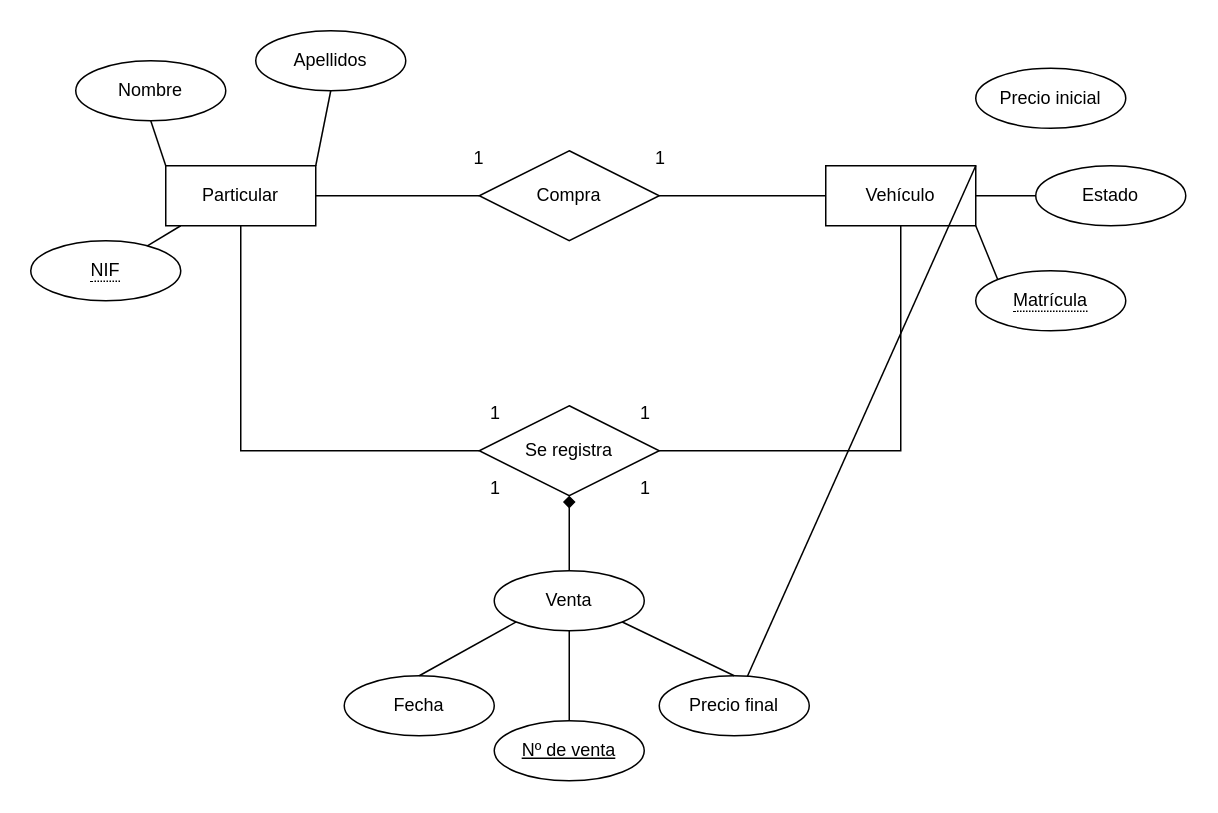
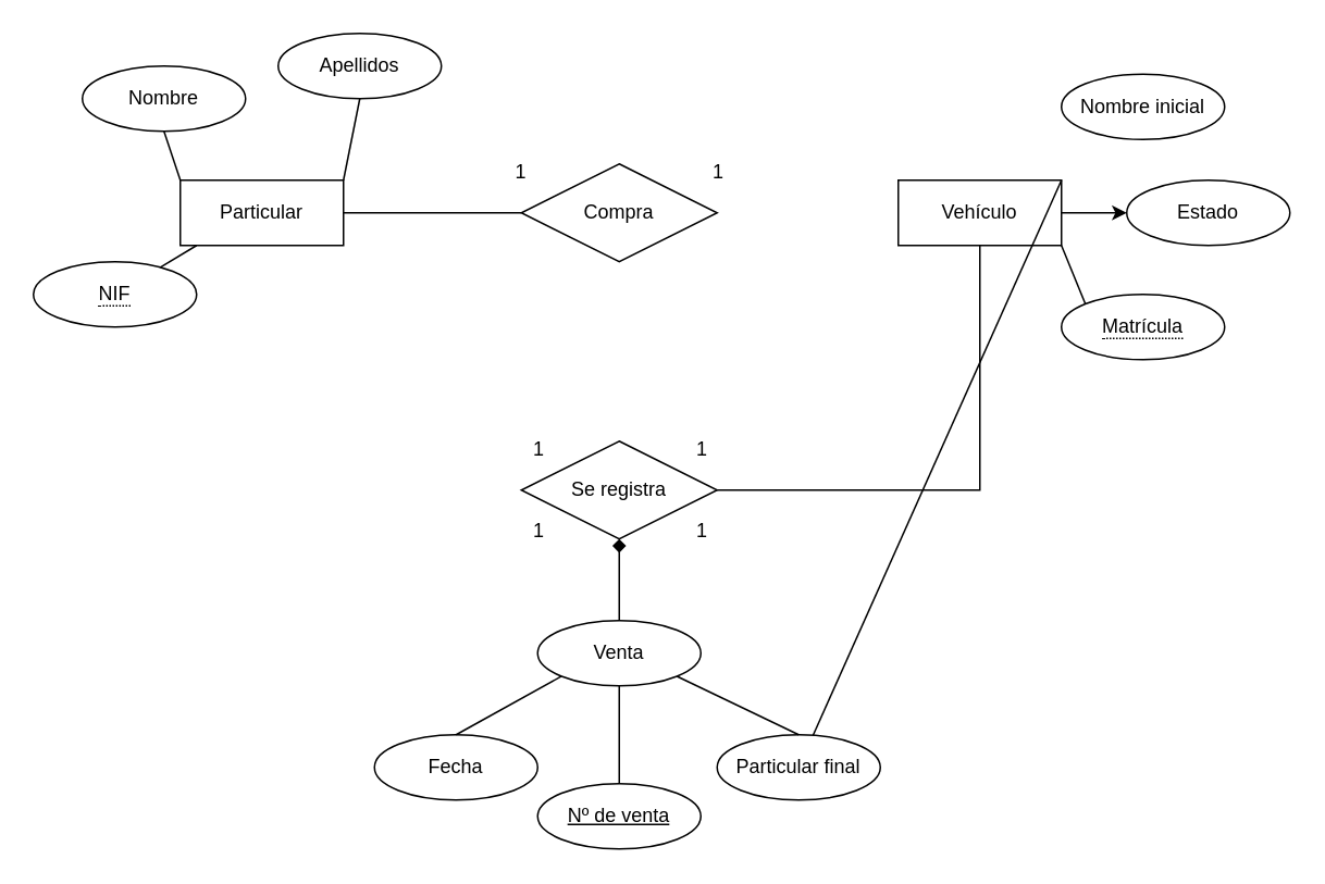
  <mxCell id="0" />
  <mxCell id="1" parent="0" />
  <mxCell id="2" value="Particular" style="whiteSpace=wrap;html=1;align=center;" vertex="1" parent="1"><mxGeometry x="110" y="110" width="100" height="40" as="geometry" /></mxCell>
  <mxCell id="3" value="Vehículo" style="whiteSpace=wrap;html=1;align=center;" vertex="1" parent="1"><mxGeometry x="550" y="110" width="100" height="40" as="geometry" /></mxCell>
  <mxCell id="4" value="Compra" style="shape=rhombus;perimeter=rhombusPerimeter;whiteSpace=wrap;html=1;align=center;" vertex="1" parent="1"><mxGeometry x="319" y="100" width="120" height="60" as="geometry" /></mxCell>
  <mxCell id="5" value="Apellidos" style="ellipse;whiteSpace=wrap;html=1;align=center;" vertex="1" parent="1"><mxGeometry x="170" y="20" width="100" height="40" as="geometry" /></mxCell>
  <mxCell id="6" value="Nombre" style="ellipse;whiteSpace=wrap;html=1;align=center;" vertex="1" parent="1"><mxGeometry x="50" y="40" width="100" height="40" as="geometry" /></mxCell>
  <mxCell id="7" value="&lt;span style=&quot;border-bottom: 1px dotted&quot;&gt;NIF&lt;/span&gt;" style="ellipse;whiteSpace=wrap;html=1;align=center;" vertex="1" parent="1"><mxGeometry x="20" y="160" width="100" height="40" as="geometry" /></mxCell>
  <mxCell id="8" value="&lt;span style=&quot;border-bottom: 1px dotted&quot;&gt;Matrícula&lt;/span&gt;" style="ellipse;whiteSpace=wrap;html=1;align=center;" vertex="1" parent="1"><mxGeometry x="650" y="180" width="100" height="40" as="geometry" /></mxCell>
- <mxCell id="9" value="Precio inicial" style="ellipse;whiteSpace=wrap;html=1;align=center;" vertex="1" parent="1"><mxGeometry x="650" y="45" width="100" height="40" as="geometry" /></mxCell>
+ <mxCell id="9" value="Nombre inicial" style="ellipse;whiteSpace=wrap;html=1;align=center;" vertex="1" parent="1"><mxGeometry x="650" y="45" width="100" height="40" as="geometry" /></mxCell>
  <mxCell id="10" value="Estado" style="ellipse;whiteSpace=wrap;html=1;align=center;" vertex="1" parent="1"><mxGeometry x="690" y="110" width="100" height="40" as="geometry" /></mxCell>
  <mxCell id="11" value="Venta" style="ellipse;whiteSpace=wrap;html=1;align=center;" vertex="1" parent="1"><mxGeometry x="329" y="380" width="100" height="40" as="geometry" /></mxCell>
- <mxCell id="12" value="Precio final" style="ellipse;whiteSpace=wrap;html=1;align=center;" vertex="1" parent="1"><mxGeometry x="439" y="450" width="100" height="40" as="geometry" /></mxCell>
+ <mxCell id="12" value="Particular final" style="ellipse;whiteSpace=wrap;html=1;align=center;" vertex="1" parent="1"><mxGeometry x="439" y="450" width="100" height="40" as="geometry" /></mxCell>
  <mxCell id="13" value="Fecha" style="ellipse;whiteSpace=wrap;html=1;align=center;" vertex="1" parent="1"><mxGeometry x="229" y="450" width="100" height="40" as="geometry" /></mxCell>
  <mxCell id="14" value="Se registra" style="shape=rhombus;perimeter=rhombusPerimeter;whiteSpace=wrap;html=1;align=center;" vertex="1" parent="1"><mxGeometry x="319" y="270" width="120" height="60" as="geometry" /></mxCell>
  <mxCell id="15" value="" style="endArrow=none;html=1;rounded=0;entryX=0.5;entryY=1;entryDx=0;entryDy=0;exitX=0;exitY=0;exitDx=0;exitDy=0;" edge="1" parent="1" source="2" target="6"><mxGeometry width="50" height="50" relative="1" as="geometry"><mxPoint x="480" y="260" as="sourcePoint" /><mxPoint x="530" y="210" as="targetPoint" /></mxGeometry></mxCell>
  <mxCell id="16" value="" style="endArrow=none;html=1;rounded=0;entryX=0.5;entryY=1;entryDx=0;entryDy=0;exitX=1;exitY=0;exitDx=0;exitDy=0;" edge="1" parent="1" source="2" target="5"><mxGeometry width="50" height="50" relative="1" as="geometry"><mxPoint x="480" y="260" as="sourcePoint" /><mxPoint x="530" y="210" as="targetPoint" /></mxGeometry></mxCell>
  <mxCell id="17" value="" style="endArrow=none;html=1;rounded=0;entryX=0.5;entryY=1;entryDx=0;entryDy=0;" edge="1" parent="1" source="7"><mxGeometry width="50" height="50" relative="1" as="geometry"><mxPoint x="440" y="260" as="sourcePoint" /><mxPoint x="120" y="150" as="targetPoint" /></mxGeometry></mxCell>
  <mxCell id="18" value="" style="endArrow=none;html=1;rounded=0;exitX=1;exitY=0;exitDx=0;exitDy=0;" edge="1" parent="1" source="3" target="12"><mxGeometry width="50" height="50" relative="1" as="geometry"><mxPoint x="460" y="260" as="sourcePoint" /><mxPoint x="510" y="210" as="targetPoint" /></mxGeometry></mxCell>
- <mxCell id="19" value="" style="endArrow=none;html=1;rounded=0;entryX=0;entryY=0.5;entryDx=0;entryDy=0;exitX=1;exitY=0.5;exitDx=0;exitDy=0;" edge="1" parent="1" source="3" target="10"><mxGeometry width="50" height="50" relative="1" as="geometry"><mxPoint x="460" y="260" as="sourcePoint" /><mxPoint x="510" y="210" as="targetPoint" /></mxGeometry></mxCell>
+ <mxCell id="19" value="" style="endArrow=classic;html=1;rounded=0;entryX=0;entryY=0.5;entryDx=0;entryDy=0;exitX=1;exitY=0.5;exitDx=0;exitDy=0;" edge="1" parent="1" source="3" target="10"><mxGeometry width="50" height="50" relative="1" as="geometry"><mxPoint x="460" y="260" as="sourcePoint" /><mxPoint x="510" y="210" as="targetPoint" /></mxGeometry></mxCell>
  <mxCell id="20" value="" style="endArrow=none;html=1;rounded=0;entryX=0;entryY=0;entryDx=0;entryDy=0;exitX=1;exitY=1;exitDx=0;exitDy=0;" edge="1" parent="1" source="3" target="8"><mxGeometry width="50" height="50" relative="1" as="geometry"><mxPoint x="460" y="260" as="sourcePoint" /><mxPoint x="510" y="210" as="targetPoint" /></mxGeometry></mxCell>
  <mxCell id="21" value="" style="endArrow=none;html=1;rounded=0;entryX=1;entryY=1;entryDx=0;entryDy=0;exitX=0.5;exitY=0;exitDx=0;exitDy=0;" edge="1" parent="1" source="12" target="11"><mxGeometry width="50" height="50" relative="1" as="geometry"><mxPoint x="479" y="380" as="sourcePoint" /><mxPoint x="529" y="330" as="targetPoint" /></mxGeometry></mxCell>
  <mxCell id="22" value="" style="endArrow=none;html=1;rounded=0;entryX=0;entryY=1;entryDx=0;entryDy=0;exitX=0.5;exitY=0;exitDx=0;exitDy=0;" edge="1" parent="1" source="13" target="11"><mxGeometry width="50" height="50" relative="1" as="geometry"><mxPoint x="479" y="380" as="sourcePoint" /><mxPoint x="529" y="330" as="targetPoint" /></mxGeometry></mxCell>
  <mxCell id="23" value="" style="endArrow=none;html=1;rounded=0;entryX=1;entryY=0.5;entryDx=0;entryDy=0;exitX=0;exitY=0.5;exitDx=0;exitDy=0;" edge="1" parent="1" source="4" target="2"><mxGeometry width="50" height="50" relative="1" as="geometry"><mxPoint x="480" y="260" as="sourcePoint" /><mxPoint x="530" y="210" as="targetPoint" /></mxGeometry></mxCell>
- <mxCell id="24" value="" style="endArrow=none;html=1;rounded=0;entryX=1;entryY=0.5;entryDx=0;entryDy=0;exitX=0;exitY=0.5;exitDx=0;exitDy=0;" edge="1" parent="1" source="3" target="4"><mxGeometry width="50" height="50" relative="1" as="geometry"><mxPoint x="480" y="260" as="sourcePoint" /><mxPoint x="530" y="210" as="targetPoint" /></mxGeometry></mxCell>
  <mxCell id="25" value="" style="endArrow=diamond;html=1;rounded=0;entryX=0.5;entryY=1;entryDx=0;entryDy=0;exitX=0.5;exitY=0;exitDx=0;exitDy=0;" edge="1" parent="1" source="11" target="14"><mxGeometry width="50" height="50" relative="1" as="geometry"><mxPoint x="480" y="300" as="sourcePoint" /><mxPoint x="530" y="250" as="targetPoint" /></mxGeometry></mxCell>
  <mxCell id="26" value="1" style="text;html=1;strokeColor=none;fillColor=none;align=center;verticalAlign=middle;whiteSpace=wrap;rounded=0;" vertex="1" parent="1"><mxGeometry x="289" y="90" width="60" height="30" as="geometry" /></mxCell>
  <mxCell id="27" value="1" style="text;html=1;strokeColor=none;fillColor=none;align=center;verticalAlign=middle;whiteSpace=wrap;rounded=0;" vertex="1" parent="1"><mxGeometry x="410" y="90" width="60" height="30" as="geometry" /></mxCell>
- <mxCell id="28" value="" style="endArrow=none;html=1;rounded=0;entryX=0.5;entryY=1;entryDx=0;entryDy=0;exitX=0;exitY=0.5;exitDx=0;exitDy=0;" edge="1" parent="1" source="14" target="2"><mxGeometry width="50" height="50" relative="1" as="geometry"><mxPoint x="480" y="310" as="sourcePoint" /><mxPoint x="530" y="260" as="targetPoint" /><Array as="points"><mxPoint x="160" y="300" /></Array></mxGeometry></mxCell>
  <mxCell id="29" value="" style="endArrow=none;html=1;rounded=0;entryX=0.5;entryY=1;entryDx=0;entryDy=0;exitX=1;exitY=0.5;exitDx=0;exitDy=0;" edge="1" parent="1" source="14" target="3"><mxGeometry width="50" height="50" relative="1" as="geometry"><mxPoint x="480" y="310" as="sourcePoint" /><mxPoint x="530" y="260" as="targetPoint" /><Array as="points"><mxPoint x="600" y="300" /></Array></mxGeometry></mxCell>
  <mxCell id="30" value="1" style="text;html=1;strokeColor=none;fillColor=none;align=center;verticalAlign=middle;whiteSpace=wrap;rounded=0;" vertex="1" parent="1"><mxGeometry x="300" y="260" width="60" height="30" as="geometry" /></mxCell>
  <mxCell id="31" value="1" style="text;html=1;strokeColor=none;fillColor=none;align=center;verticalAlign=middle;whiteSpace=wrap;rounded=0;" vertex="1" parent="1"><mxGeometry x="300" y="310" width="60" height="30" as="geometry" /></mxCell>
  <mxCell id="32" value="1" style="text;html=1;strokeColor=none;fillColor=none;align=center;verticalAlign=middle;whiteSpace=wrap;rounded=0;" vertex="1" parent="1"><mxGeometry x="400" y="260" width="60" height="30" as="geometry" /></mxCell>
  <mxCell id="33" value="1" style="text;html=1;strokeColor=none;fillColor=none;align=center;verticalAlign=middle;whiteSpace=wrap;rounded=0;" vertex="1" parent="1"><mxGeometry x="400" y="310" width="60" height="30" as="geometry" /></mxCell>
  <mxCell id="34" value="Nº de venta" style="ellipse;whiteSpace=wrap;html=1;align=center;fontStyle=4;" vertex="1" parent="1"><mxGeometry x="329" y="480" width="100" height="40" as="geometry" /></mxCell>
  <mxCell id="35" value="" style="endArrow=none;html=1;rounded=0;entryX=0.5;entryY=1;entryDx=0;entryDy=0;exitX=0.5;exitY=0;exitDx=0;exitDy=0;" edge="1" parent="1" source="34" target="11"><mxGeometry width="50" height="50" relative="1" as="geometry"><mxPoint x="480" y="310" as="sourcePoint" /><mxPoint x="530" y="260" as="targetPoint" /></mxGeometry></mxCell>
